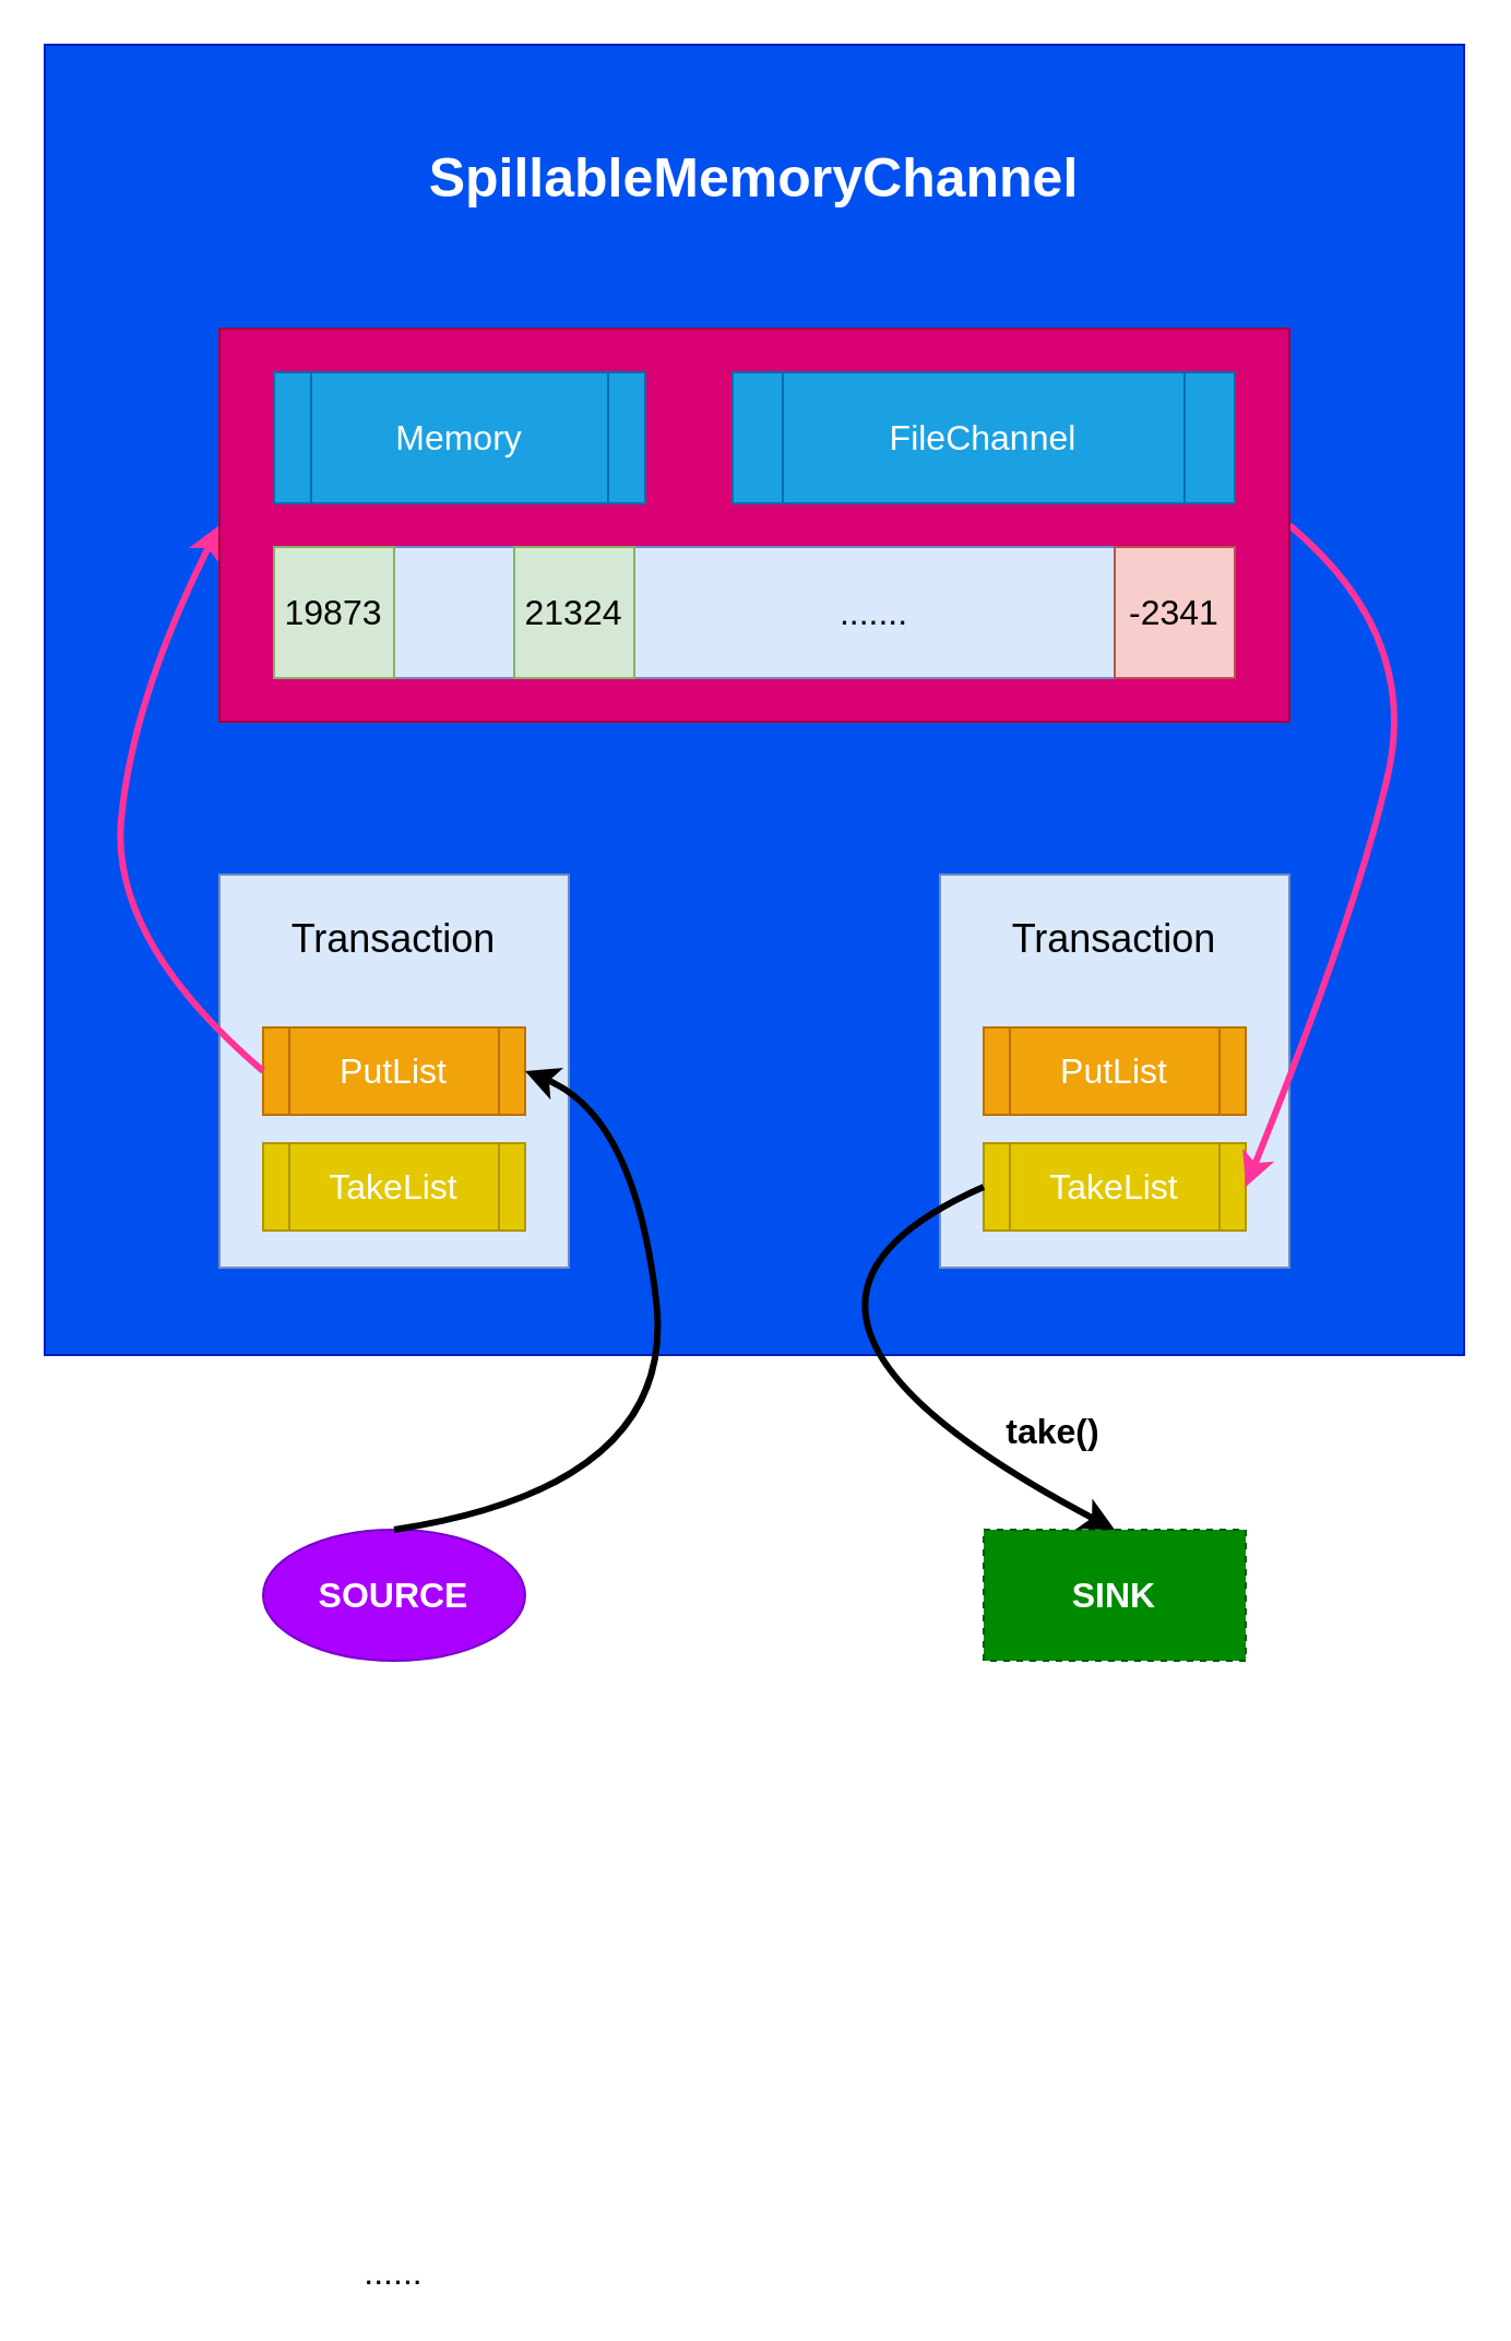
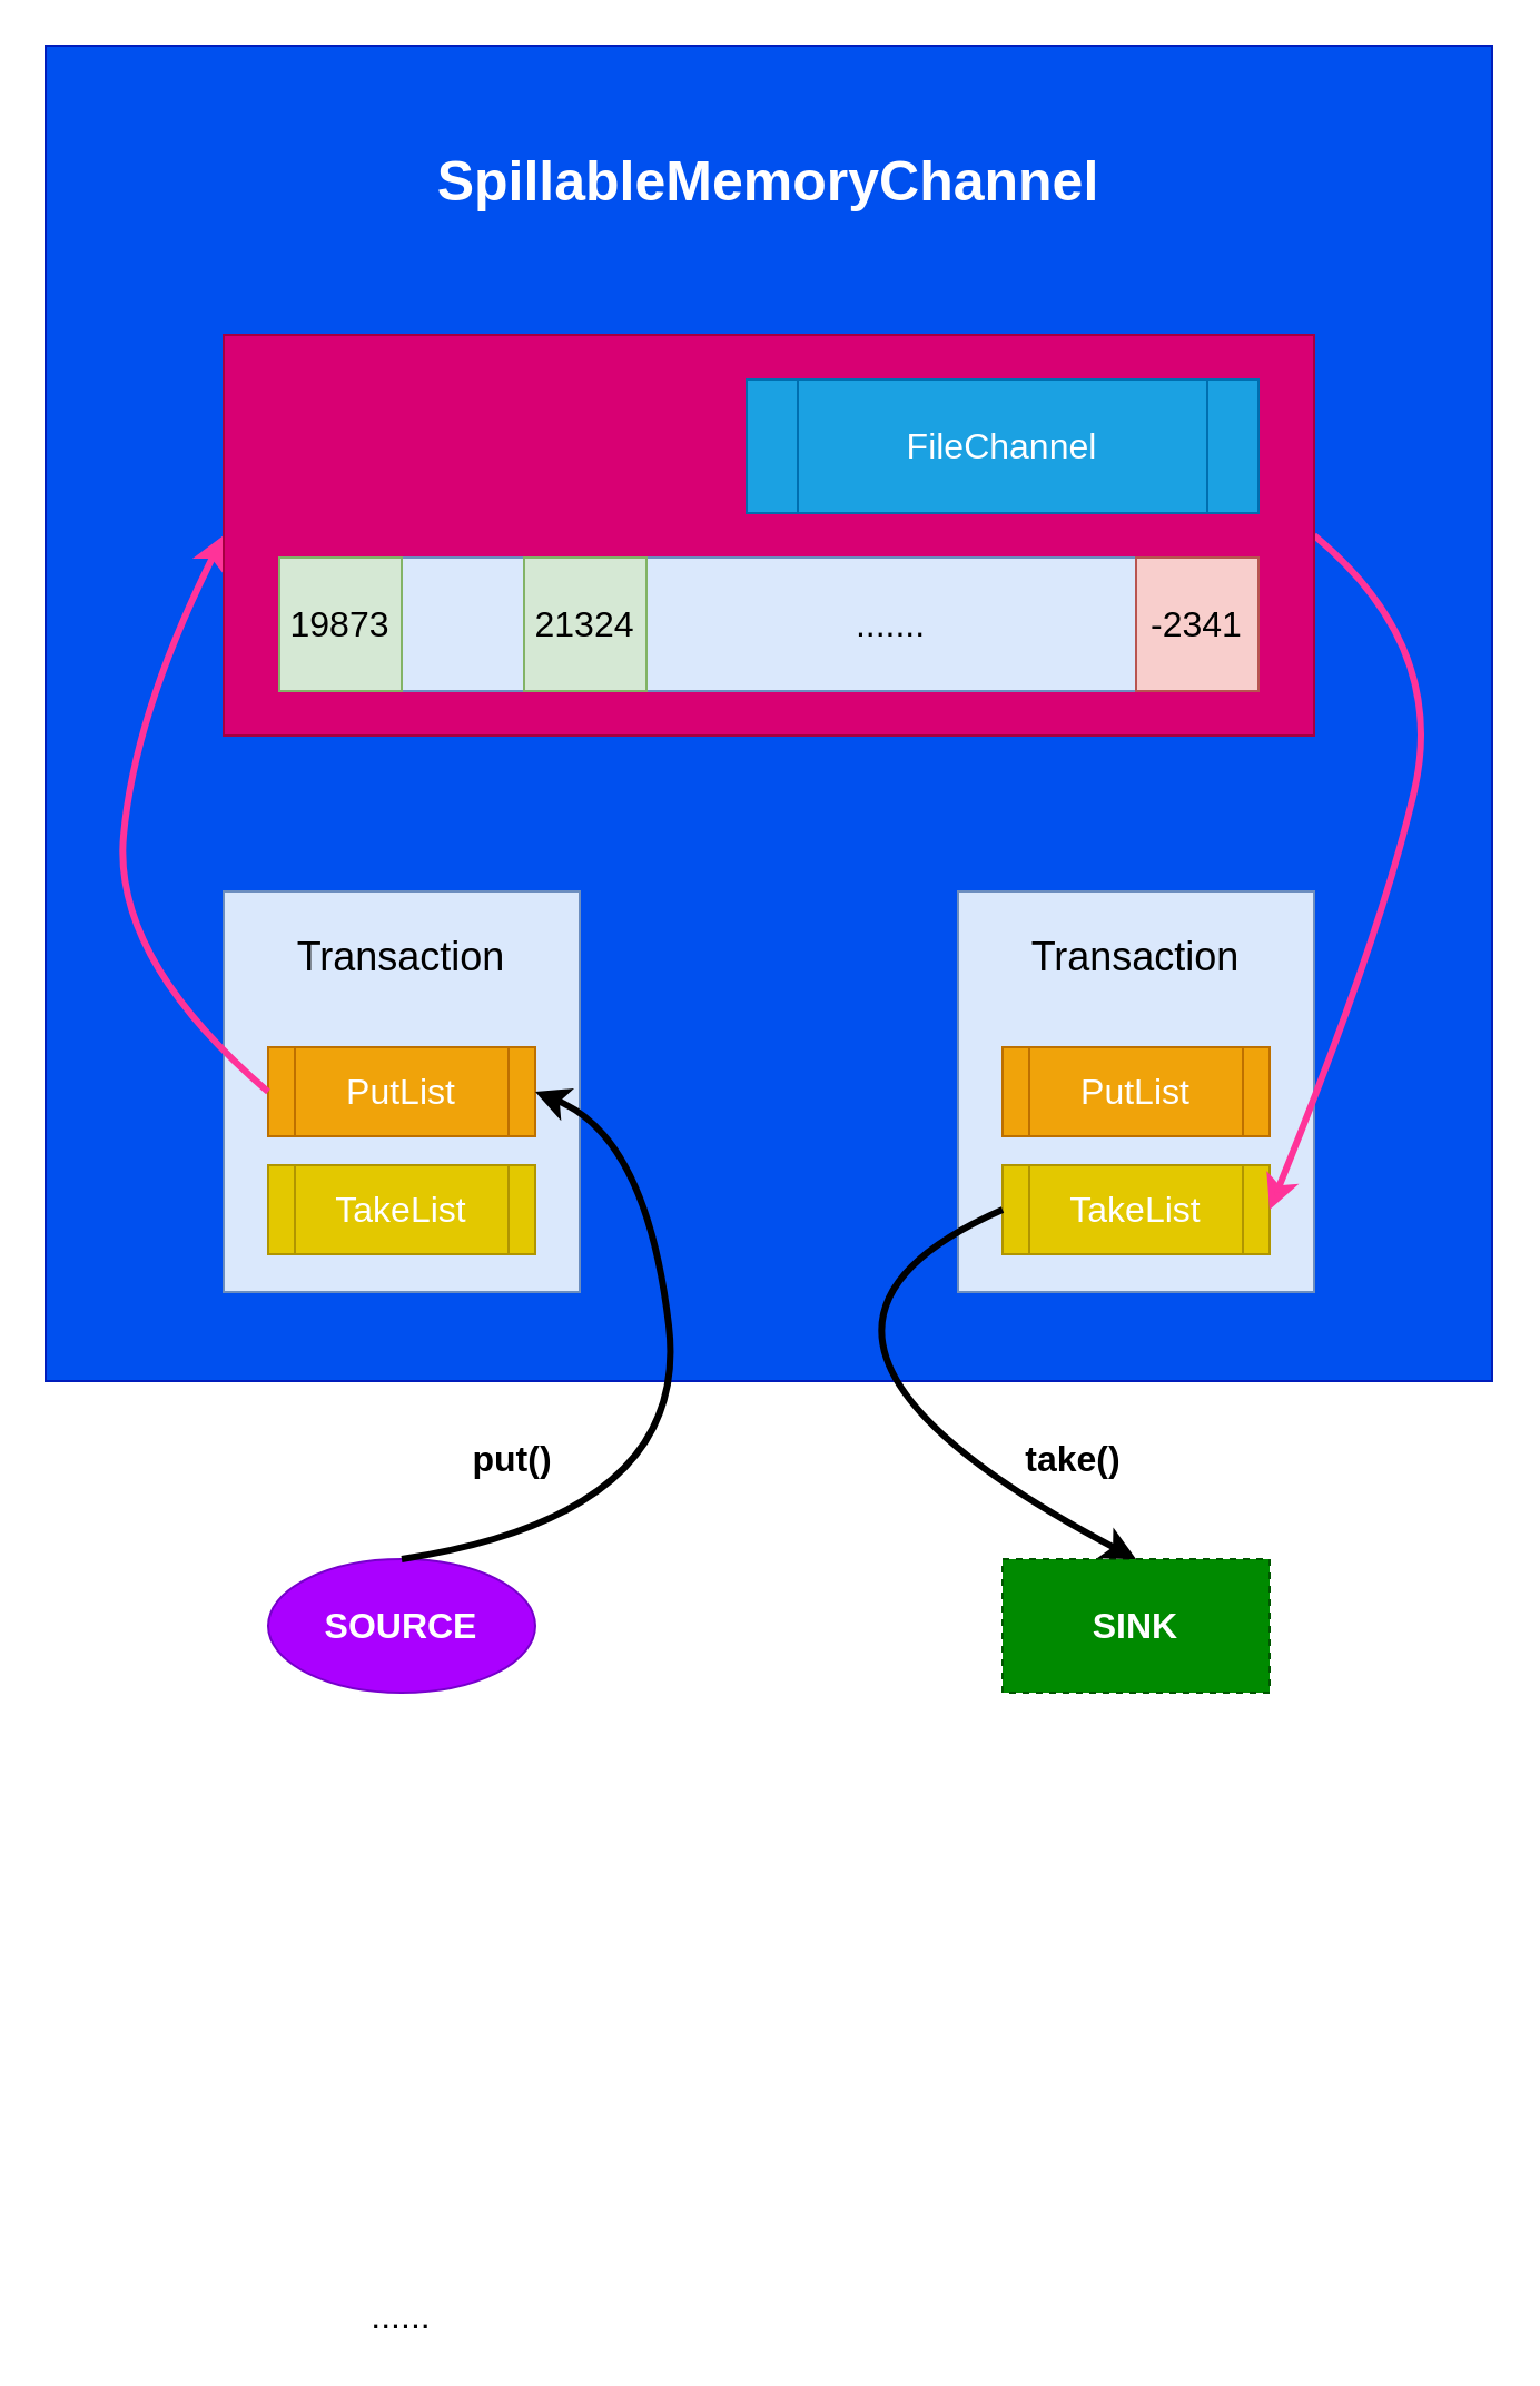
  <mxCell id="0" />
  <mxCell id="1" parent="0" />
  <mxCell id="2" value="SOURCE" style="ellipse;whiteSpace=wrap;html=1;fontSize=16;fontStyle=1;fillColor=#aa00ff;strokeColor=#7700CC;fontColor=#ffffff;" vertex="1" parent="1"><mxGeometry x="120" y="700" width="120" height="60" as="geometry" /></mxCell>
  <mxCell id="3" value="" style="rounded=0;whiteSpace=wrap;html=1;fillColor=#0050ef;strokeColor=#001DBC;fontColor=#ffffff;" vertex="1" parent="1"><mxGeometry x="20" y="20" width="650" height="600" as="geometry" /></mxCell>
  <mxCell id="4" value="SINK" style="rounded=0;whiteSpace=wrap;html=1;fontSize=16;fontStyle=1;fillColor=#008a00;strokeColor=#005700;fontColor=#ffffff;dashed=1;" vertex="1" parent="1"><mxGeometry x="450" y="700" width="120" height="60" as="geometry" /></mxCell>
  <mxCell id="5" value="" style="group" vertex="1" connectable="0" parent="1"><mxGeometry x="100" y="400" width="160" height="180" as="geometry" /></mxCell>
  <mxCell id="6" value="" style="rounded=0;whiteSpace=wrap;html=1;fontSize=16;fillColor=#dae8fc;strokeColor=#6c8ebf;" vertex="1" parent="5"><mxGeometry width="160" height="180" as="geometry" /></mxCell>
  <mxCell id="7" value="PutList" style="shape=process;whiteSpace=wrap;html=1;backgroundOutline=1;fontSize=16;fillColor=#f0a30a;strokeColor=#BD7000;fontColor=#ffffff;" vertex="1" parent="5"><mxGeometry x="20" y="70" width="120" height="40" as="geometry" /></mxCell>
  <mxCell id="8" value="TakeList" style="shape=process;whiteSpace=wrap;html=1;backgroundOutline=1;fontSize=16;fillColor=#e3c800;strokeColor=#B09500;fontColor=#ffffff;" vertex="1" parent="5"><mxGeometry x="20" y="123" width="120" height="40" as="geometry" /></mxCell>
  <mxCell id="9" value="Transaction" style="text;html=1;strokeColor=none;fillColor=none;align=center;verticalAlign=middle;whiteSpace=wrap;rounded=0;fontSize=18;" vertex="1" parent="5"><mxGeometry x="30" y="15" width="100" height="30" as="geometry" /></mxCell>
  <mxCell id="10" value="" style="group" vertex="1" connectable="0" parent="1"><mxGeometry x="430" y="400" width="160" height="180" as="geometry" /></mxCell>
  <mxCell id="11" value="" style="rounded=0;whiteSpace=wrap;html=1;fontSize=16;fillColor=#dae8fc;strokeColor=#6c8ebf;" vertex="1" parent="10"><mxGeometry width="160" height="180" as="geometry" /></mxCell>
  <mxCell id="12" value="PutList" style="shape=process;whiteSpace=wrap;html=1;backgroundOutline=1;fontSize=16;fillColor=#f0a30a;strokeColor=#BD7000;fontColor=#ffffff;" vertex="1" parent="10"><mxGeometry x="20" y="70" width="120" height="40" as="geometry" /></mxCell>
  <mxCell id="13" value="TakeList" style="shape=process;whiteSpace=wrap;html=1;backgroundOutline=1;fontSize=16;fillColor=#e3c800;strokeColor=#B09500;fontColor=#ffffff;" vertex="1" parent="10"><mxGeometry x="20" y="123" width="120" height="40" as="geometry" /></mxCell>
  <mxCell id="14" value="Transaction" style="text;html=1;strokeColor=none;fillColor=none;align=center;verticalAlign=middle;whiteSpace=wrap;rounded=0;fontSize=18;" vertex="1" parent="10"><mxGeometry x="30" y="15" width="100" height="30" as="geometry" /></mxCell>
  <mxCell id="15" value="SpillableMemoryChannel" style="text;html=1;strokeColor=none;fillColor=none;align=center;verticalAlign=middle;whiteSpace=wrap;rounded=0;fontSize=25;fontColor=#FFFFFF;fontStyle=1" vertex="1" parent="1"><mxGeometry x="195" y="60" width="300" height="40" as="geometry" /></mxCell>
  <mxCell id="16" value="" style="curved=1;endArrow=classic;html=1;fontSize=25;fontColor=#FFFFFF;exitX=0.5;exitY=0;exitDx=0;exitDy=0;entryX=1;entryY=0.5;entryDx=0;entryDy=0;strokeWidth=3;" edge="1" parent="1" source="2" target="7"><mxGeometry width="50" height="50" relative="1" as="geometry"><mxPoint x="-360" y="600" as="sourcePoint" /><mxPoint x="-490" y="620" as="targetPoint" /><Array as="points"><mxPoint x="310" y="680" /><mxPoint x="290" y="510" /></Array></mxGeometry></mxCell>
+ <mxCell id="17" value="put()" style="text;html=1;strokeColor=none;fillColor=none;align=center;verticalAlign=middle;whiteSpace=wrap;rounded=0;fontSize=16;fontColor=#000000;fontStyle=1" vertex="1" parent="1"><mxGeometry x="190" y="640" width="80" height="30" as="geometry" /></mxCell>
  <mxCell id="18" value="" style="curved=1;endArrow=classic;html=1;fontSize=16;fontColor=#000000;entryX=0.5;entryY=0;entryDx=0;entryDy=0;exitX=0;exitY=0.5;exitDx=0;exitDy=0;strokeWidth=3;" edge="1" parent="1" source="13" target="4"><mxGeometry width="50" height="50" relative="1" as="geometry"><mxPoint x="1023" y="430" as="sourcePoint" /><mxPoint x="13" y="370" as="targetPoint" /><Array as="points"><mxPoint x="320" y="600" /></Array></mxGeometry></mxCell>
  <mxCell id="19" value="" style="curved=1;endArrow=classic;html=1;fontSize=16;fontColor=#000000;exitX=0;exitY=0.5;exitDx=0;exitDy=0;entryX=0;entryY=0.5;entryDx=0;entryDy=0;strokeWidth=3;strokeColor=#FF3399;" edge="1" parent="1" source="7" target="24"><mxGeometry width="50" height="50" relative="1" as="geometry"><mxPoint x="-220" y="490" as="sourcePoint" /><mxPoint x="-40" y="190" as="targetPoint" /><Array as="points"><mxPoint x="50" y="430" /><mxPoint x="60" y="320" /></Array></mxGeometry></mxCell>
  <mxCell id="20" value="" style="curved=1;endArrow=classic;html=1;fontSize=16;fontColor=#000000;entryX=1;entryY=0.5;entryDx=0;entryDy=0;exitX=1;exitY=0.5;exitDx=0;exitDy=0;strokeWidth=3;strokeColor=#FF3399;" edge="1" parent="1" source="24" target="13"><mxGeometry width="50" height="50" relative="1" as="geometry"><mxPoint x="750" y="230" as="sourcePoint" /><mxPoint x="-170" y="440" as="targetPoint" /><Array as="points"><mxPoint x="650" y="290" /><mxPoint x="620" y="420" /></Array></mxGeometry></mxCell>
  <mxCell id="21" value="take()" style="text;html=1;strokeColor=none;fillColor=none;align=center;verticalAlign=middle;whiteSpace=wrap;rounded=0;fontSize=16;fontColor=#000000;fontStyle=1" vertex="1" parent="1"><mxGeometry x="442" y="640" width="80" height="30" as="geometry" /></mxCell>
  <mxCell id="22" value="......" style="text;html=1;strokeColor=none;fillColor=none;align=center;verticalAlign=middle;whiteSpace=wrap;rounded=0;fontSize=16;" vertex="1" parent="1"><mxGeometry x="160" y="1030" width="40" height="20" as="geometry" /></mxCell>
  <mxCell id="23" value="" style="group" vertex="1" connectable="0" parent="1"><mxGeometry x="100" y="150" width="490" height="180" as="geometry" /></mxCell>
  <mxCell id="24" value="" style="rounded=0;whiteSpace=wrap;html=1;fillColor=#d80073;strokeColor=#A50040;fontColor=#ffffff;" vertex="1" parent="23"><mxGeometry width="490" height="180" as="geometry" /></mxCell>
- <mxCell id="25" value="Memory" style="shape=process;whiteSpace=wrap;html=1;backgroundOutline=1;fontSize=16;fillColor=#1ba1e2;strokeColor=#006EAF;fontColor=#ffffff;" vertex="1" parent="23"><mxGeometry x="25" y="20" width="170" height="60" as="geometry" /></mxCell>
  <mxCell id="26" value="FileChannel" style="shape=process;whiteSpace=wrap;html=1;backgroundOutline=1;fontSize=16;fillColor=#1ba1e2;strokeColor=#006EAF;fontColor=#ffffff;" vertex="1" parent="23"><mxGeometry x="235" y="20" width="230" height="60" as="geometry" /></mxCell>
  <mxCell id="27" value="" style="group;fillColor=#dae8fc;strokeColor=#6c8ebf;" vertex="1" connectable="0" parent="23"><mxGeometry x="25" y="100" width="440" height="60" as="geometry" /></mxCell>
  <mxCell id="28" value="" style="rounded=0;whiteSpace=wrap;html=1;fillColor=#dae8fc;strokeColor=#6c8ebf;" vertex="1" parent="27"><mxGeometry width="440" height="60" as="geometry" /></mxCell>
  <mxCell id="29" value="19873" style="rounded=0;whiteSpace=wrap;html=1;fontSize=16;fillColor=#d5e8d4;strokeColor=#82b366;" vertex="1" parent="27"><mxGeometry width="55" height="60" as="geometry" /></mxCell>
  <mxCell id="30" value="21324" style="rounded=0;whiteSpace=wrap;html=1;fontSize=16;fillColor=#d5e8d4;strokeColor=#82b366;" vertex="1" parent="27"><mxGeometry x="110" width="55" height="60" as="geometry" /></mxCell>
  <mxCell id="31" value="-2341" style="rounded=0;whiteSpace=wrap;html=1;fontSize=16;fillColor=#f8cecc;strokeColor=#b85450;" vertex="1" parent="27"><mxGeometry x="385" width="55" height="60" as="geometry" /></mxCell>
  <mxCell id="32" value="......." style="text;html=1;strokeColor=none;fillColor=none;align=center;verticalAlign=middle;whiteSpace=wrap;rounded=0;fontSize=16;" vertex="1" parent="27"><mxGeometry x="255" y="20" width="40" height="20" as="geometry" /></mxCell>
